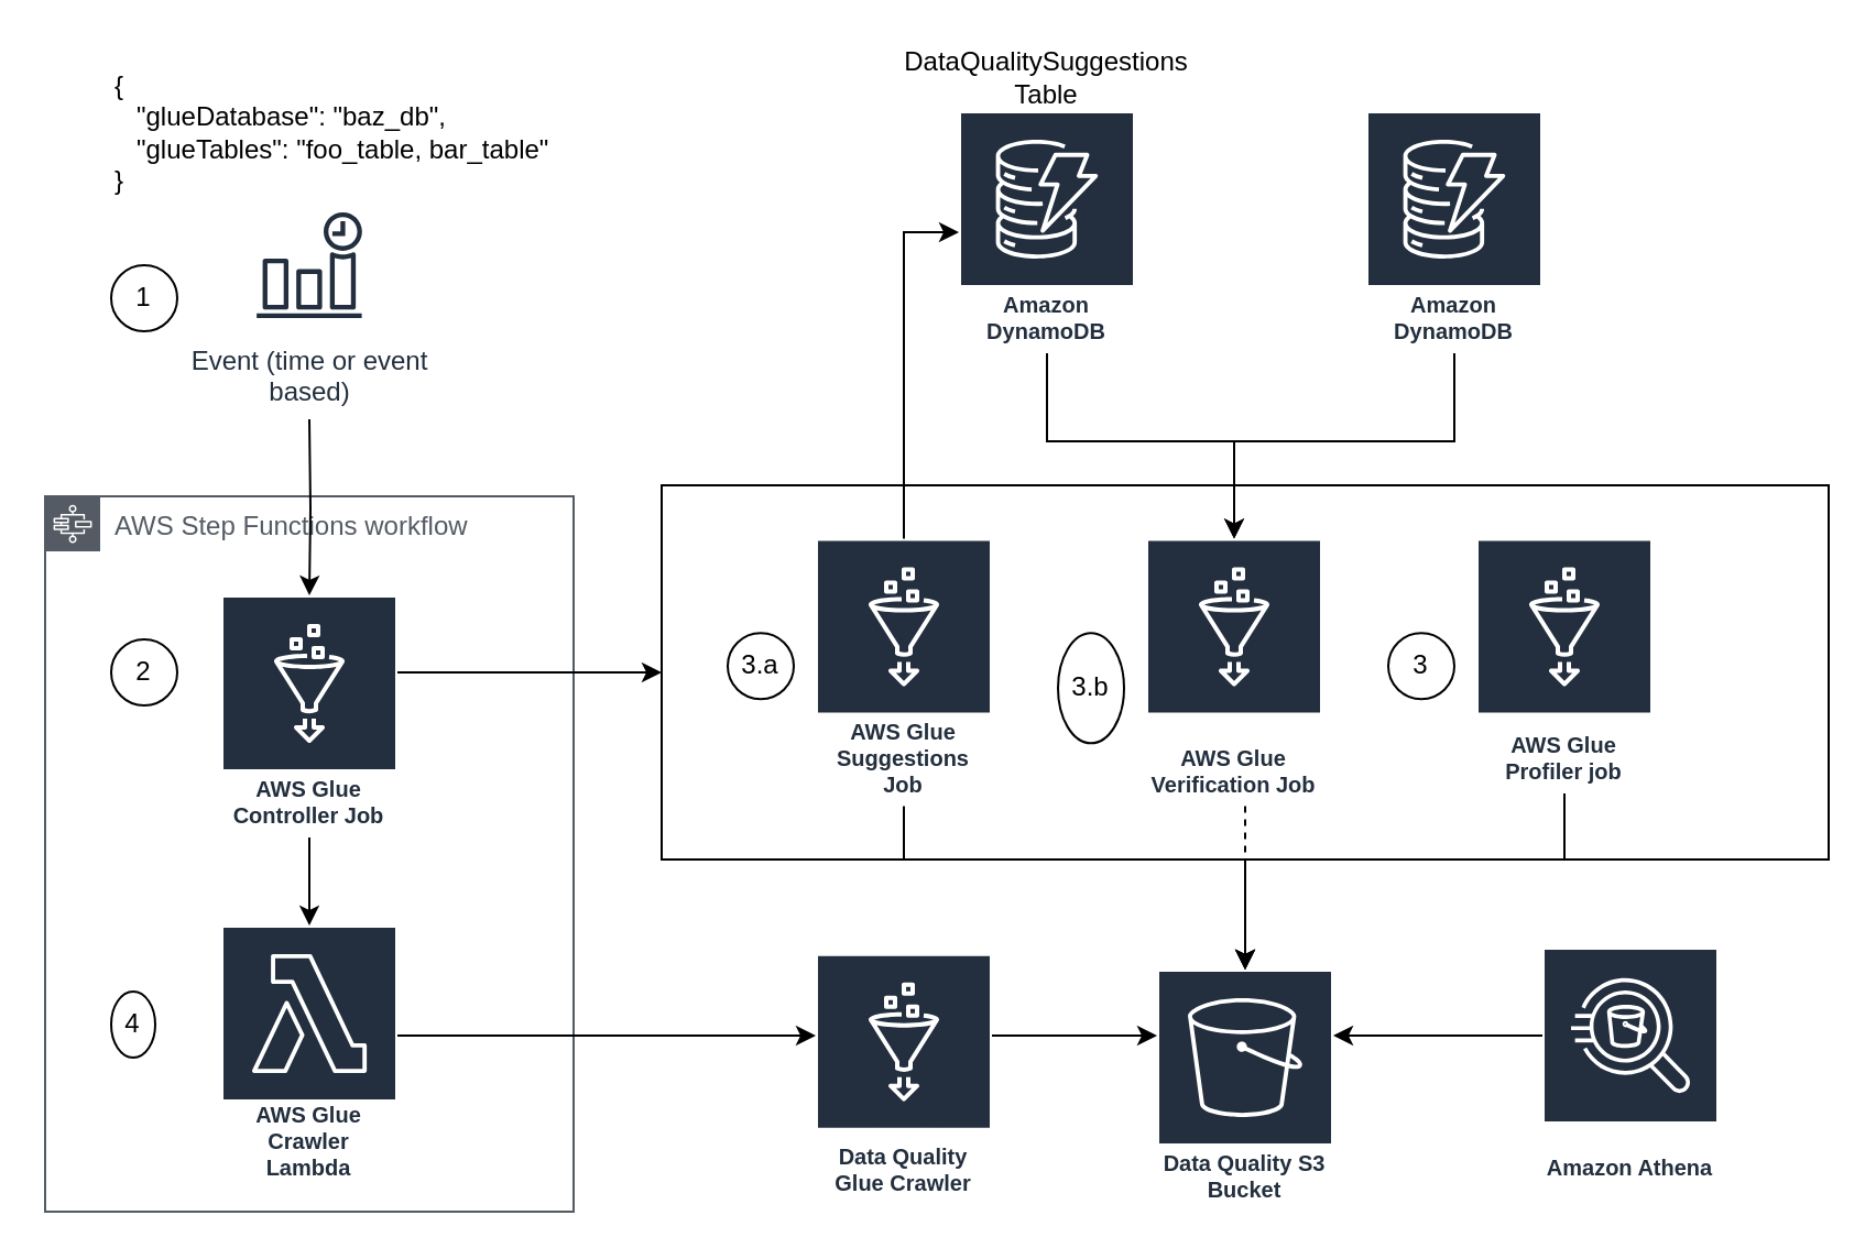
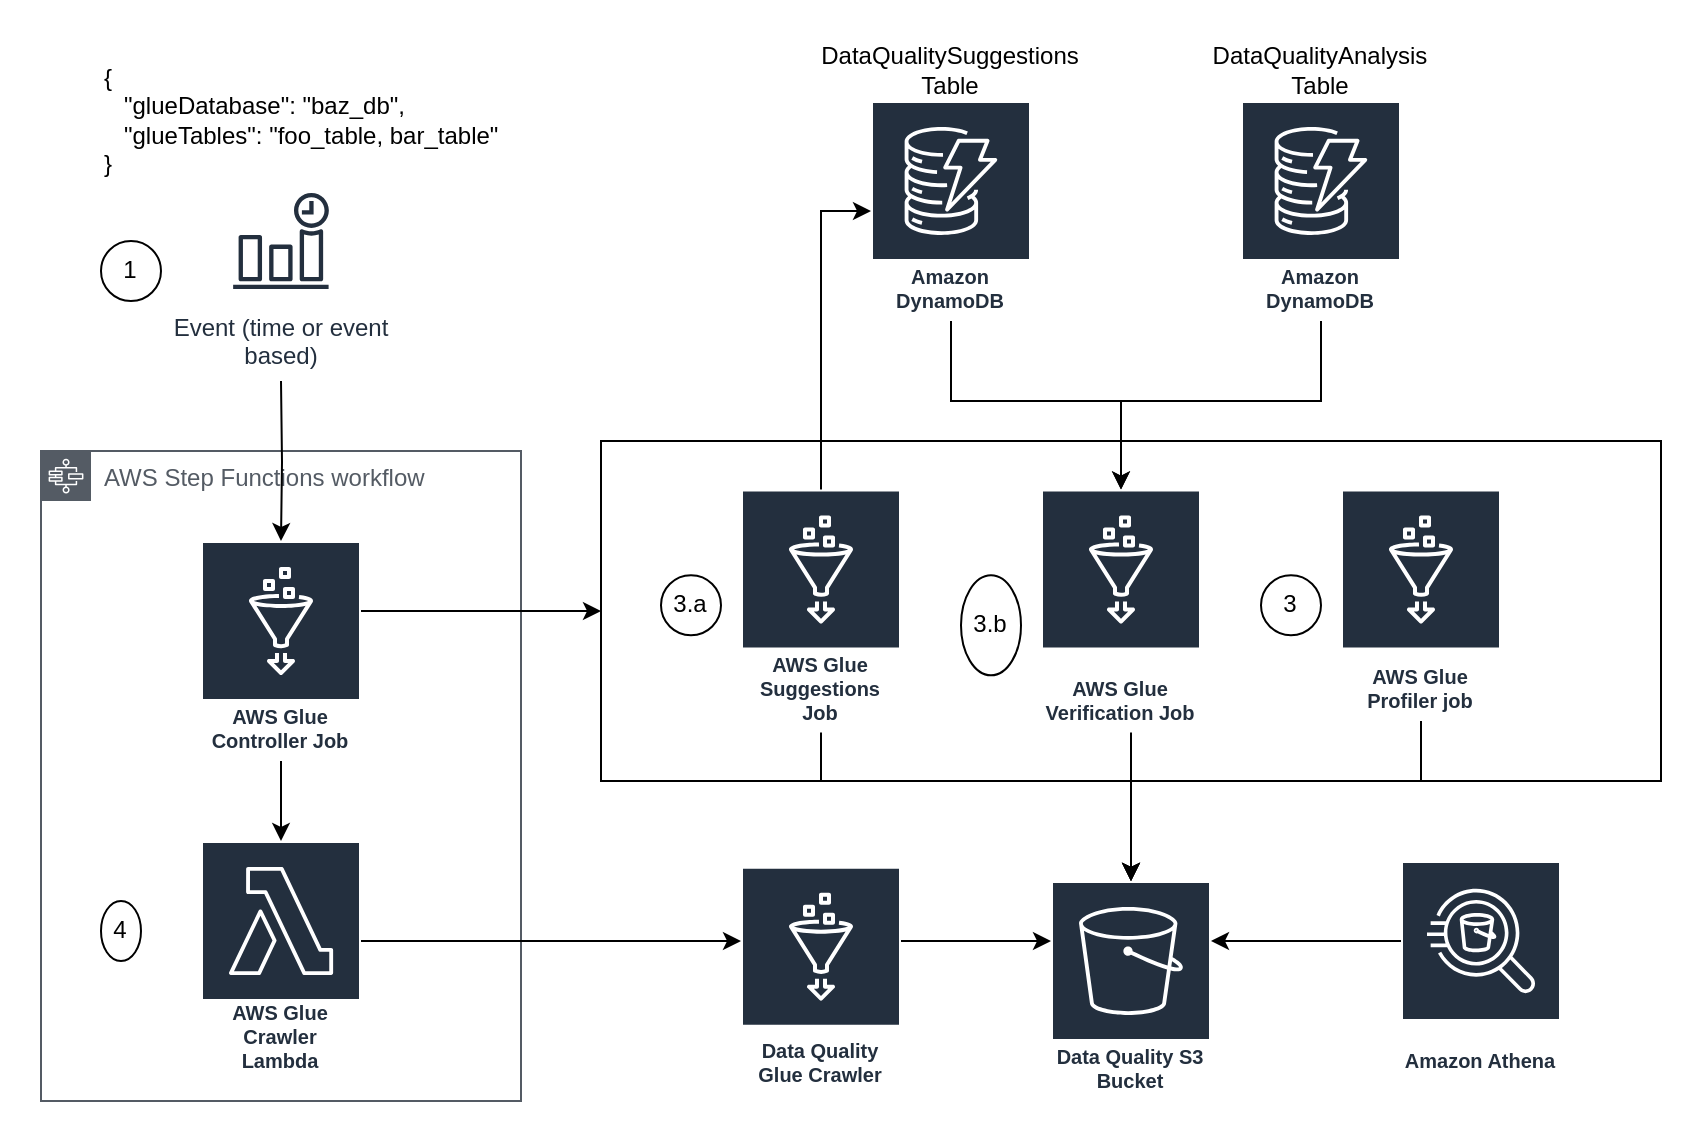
  <mxCell id="0" />
  <mxCell id="1" parent="0" />
  <mxCell id="2" value="AWS Step Functions workflow" style="outlineConnect=0;gradientColor=none;html=1;whiteSpace=wrap;fontSize=12;fontStyle=0;shape=mxgraph.aws4.group;grIcon=mxgraph.aws4.group_aws_step_functions_workflow;strokeColor=#545B64;fillColor=none;verticalAlign=top;align=left;spacingLeft=30;fontColor=#545B64;dashed=0;" vertex="1" parent="1"><mxGeometry x="20" y="225" width="240" height="325" as="geometry" /></mxCell>
  <mxCell id="3" style="edgeStyle=orthogonalEdgeStyle;rounded=0;orthogonalLoop=1;jettySize=auto;html=1;" edge="1" parent="1" target="12"><mxGeometry relative="1" as="geometry"><mxPoint x="140" y="190" as="sourcePoint" /></mxGeometry></mxCell>
  <mxCell id="4" value="Event (time or event&lt;br&gt;based)" style="outlineConnect=0;fontColor=#232F3E;gradientColor=none;strokeColor=#232F3E;fillColor=#ffffff;dashed=0;verticalLabelPosition=bottom;verticalAlign=top;align=center;html=1;fontSize=12;fontStyle=0;aspect=fixed;shape=mxgraph.aws4.resourceIcon;resIcon=mxgraph.aws4.event_time_based;" vertex="1" parent="1"><mxGeometry x="110" y="90" width="60" height="60" as="geometry" /></mxCell>
  <mxCell id="5" style="edgeStyle=orthogonalEdgeStyle;rounded=0;orthogonalLoop=1;jettySize=auto;html=1;" edge="1" parent="1" source="6"><mxGeometry relative="1" as="geometry"><mxPoint x="370" y="470" as="targetPoint" /><Array as="points"><mxPoint x="330" y="470" /><mxPoint x="330" y="470" /></Array></mxGeometry></mxCell>
  <mxCell id="6" value="AWS Glue Crawler Lambda" style="outlineConnect=0;fontColor=#232F3E;gradientColor=none;strokeColor=#ffffff;fillColor=#232F3E;dashed=0;verticalLabelPosition=middle;verticalAlign=bottom;align=center;html=1;whiteSpace=wrap;fontSize=10;fontStyle=1;spacing=3;shape=mxgraph.aws4.productIcon;prIcon=mxgraph.aws4.lambda;" vertex="1" parent="1"><mxGeometry x="100" y="420" width="80" height="120" as="geometry" /></mxCell>
  <mxCell id="7" style="edgeStyle=orthogonalEdgeStyle;rounded=0;orthogonalLoop=1;jettySize=auto;html=1;" edge="1" parent="1" source="8" target="18"><mxGeometry relative="1" as="geometry"><Array as="points"><mxPoint x="475" y="200" /><mxPoint x="560" y="200" /></Array></mxGeometry></mxCell>
  <mxCell id="8" value="Amazon DynamoDB" style="outlineConnect=0;fontColor=#232F3E;gradientColor=none;strokeColor=#ffffff;fillColor=#232F3E;dashed=0;verticalLabelPosition=middle;verticalAlign=bottom;align=center;html=1;whiteSpace=wrap;fontSize=10;fontStyle=1;spacing=3;shape=mxgraph.aws4.productIcon;prIcon=mxgraph.aws4.dynamodb;" vertex="1" parent="1"><mxGeometry x="435" y="50" width="80" height="110" as="geometry" /></mxCell>
  <mxCell id="9" value="Data Quality S3 Bucket" style="outlineConnect=0;fontColor=#232F3E;gradientColor=none;strokeColor=#ffffff;fillColor=#232F3E;dashed=0;verticalLabelPosition=middle;verticalAlign=bottom;align=center;html=1;whiteSpace=wrap;fontSize=10;fontStyle=1;spacing=3;shape=mxgraph.aws4.productIcon;prIcon=mxgraph.aws4.s3;" vertex="1" parent="1"><mxGeometry x="525" y="440" width="80" height="110" as="geometry" /></mxCell>
  <mxCell id="10" style="edgeStyle=orthogonalEdgeStyle;rounded=0;orthogonalLoop=1;jettySize=auto;html=1;" edge="1" parent="1" source="12" target="6"><mxGeometry relative="1" as="geometry" /></mxCell>
  <mxCell id="11" style="edgeStyle=orthogonalEdgeStyle;rounded=0;orthogonalLoop=1;jettySize=auto;html=1;" edge="1" parent="1" source="12" target="16"><mxGeometry relative="1" as="geometry"><Array as="points"><mxPoint x="210" y="305" /><mxPoint x="210" y="305" /></Array></mxGeometry></mxCell>
  <mxCell id="12" value="AWS Glue Controller Job" style="outlineConnect=0;fontColor=#232F3E;gradientColor=none;strokeColor=#ffffff;fillColor=#232F3E;dashed=0;verticalLabelPosition=middle;verticalAlign=bottom;align=center;html=1;whiteSpace=wrap;fontSize=10;fontStyle=1;spacing=3;shape=mxgraph.aws4.productIcon;prIcon=mxgraph.aws4.glue;" vertex="1" parent="1"><mxGeometry x="100" y="270" width="80" height="110" as="geometry" /></mxCell>
  <mxCell id="13" style="edgeStyle=orthogonalEdgeStyle;rounded=0;orthogonalLoop=1;jettySize=auto;html=1;" edge="1" parent="1" source="14" target="18"><mxGeometry relative="1" as="geometry"><Array as="points"><mxPoint x="660" y="200" /><mxPoint x="560" y="200" /></Array></mxGeometry></mxCell>
  <mxCell id="14" value="Amazon DynamoDB" style="outlineConnect=0;fontColor=#232F3E;gradientColor=none;strokeColor=#ffffff;fillColor=#232F3E;dashed=0;verticalLabelPosition=middle;verticalAlign=bottom;align=center;html=1;whiteSpace=wrap;fontSize=10;fontStyle=1;spacing=3;shape=mxgraph.aws4.productIcon;prIcon=mxgraph.aws4.dynamodb;" vertex="1" parent="1"><mxGeometry x="620" y="50" width="80" height="110" as="geometry" /></mxCell>
  <mxCell id="15" value="" style="group" vertex="1" connectable="0" parent="1"><mxGeometry x="300" y="220" width="530" height="170" as="geometry" /></mxCell>
  <mxCell id="16" value="" style="rounded=0;whiteSpace=wrap;html=1;fillColor=none;" vertex="1" parent="15"><mxGeometry width="530" height="170" as="geometry" /></mxCell>
  <mxCell id="17" value="AWS Glue Suggestions Job" style="outlineConnect=0;fontColor=#232F3E;gradientColor=none;strokeColor=#ffffff;fillColor=#232F3E;dashed=0;verticalLabelPosition=middle;verticalAlign=bottom;align=center;html=1;whiteSpace=wrap;fontSize=10;fontStyle=1;spacing=3;shape=mxgraph.aws4.productIcon;prIcon=mxgraph.aws4.glue;" vertex="1" parent="15"><mxGeometry x="70" y="24.286" width="80" height="121.429" as="geometry" /></mxCell>
  <mxCell id="18" value="AWS Glue Verification Job" style="outlineConnect=0;fontColor=#232F3E;gradientColor=none;strokeColor=#ffffff;fillColor=#232F3E;dashed=0;verticalLabelPosition=middle;verticalAlign=bottom;align=center;html=1;whiteSpace=wrap;fontSize=10;fontStyle=1;spacing=3;shape=mxgraph.aws4.productIcon;prIcon=mxgraph.aws4.glue;" vertex="1" parent="15"><mxGeometry x="220" y="24.286" width="80" height="121.429" as="geometry" /></mxCell>
  <mxCell id="19" value="AWS Glue Profiler job" style="outlineConnect=0;fontColor=#232F3E;gradientColor=none;strokeColor=#ffffff;fillColor=#232F3E;dashed=0;verticalLabelPosition=middle;verticalAlign=bottom;align=center;html=1;whiteSpace=wrap;fontSize=10;fontStyle=1;spacing=3;shape=mxgraph.aws4.productIcon;prIcon=mxgraph.aws4.glue;" vertex="1" parent="15"><mxGeometry x="370" y="24.29" width="80" height="115.71" as="geometry" /></mxCell>
  <mxCell id="20" value="3.a" style="ellipse;whiteSpace=wrap;html=1;aspect=fixed;fillColor=none;" vertex="1" parent="15"><mxGeometry x="30" y="67.14" width="30" height="30" as="geometry" /></mxCell>
  <mxCell id="21" value="3.b" style="ellipse;whiteSpace=wrap;html=1;aspect=fixed;fillColor=none;" vertex="1" parent="15"><mxGeometry x="180" y="67.14" width="30" height="50" as="geometry" /></mxCell>
  <mxCell id="22" value="3" style="ellipse;whiteSpace=wrap;html=1;aspect=fixed;fillColor=none;" vertex="1" parent="15"><mxGeometry x="330" y="67.14" width="30" height="30" as="geometry" /></mxCell>
  <mxCell id="23" style="edgeStyle=orthogonalEdgeStyle;rounded=0;orthogonalLoop=1;jettySize=auto;html=1;" edge="1" parent="1" source="16" target="9"><mxGeometry relative="1" as="geometry" /></mxCell>
  <mxCell id="24" style="edgeStyle=orthogonalEdgeStyle;rounded=0;orthogonalLoop=1;jettySize=auto;html=1;" edge="1" parent="1" source="17" target="8"><mxGeometry relative="1" as="geometry"><Array as="points"><mxPoint x="410" y="105" /></Array></mxGeometry></mxCell>
  <mxCell id="25" style="edgeStyle=orthogonalEdgeStyle;rounded=0;orthogonalLoop=1;jettySize=auto;html=1;" edge="1" parent="1" source="17" target="9"><mxGeometry relative="1" as="geometry"><Array as="points"><mxPoint x="410" y="390" /><mxPoint x="565" y="390" /></Array></mxGeometry></mxCell>
  <mxCell id="26" style="edgeStyle=orthogonalEdgeStyle;rounded=0;orthogonalLoop=1;jettySize=auto;html=1;" edge="1" parent="1" source="19" target="9"><mxGeometry relative="1" as="geometry"><Array as="points"><mxPoint x="710" y="390" /><mxPoint x="565" y="390" /></Array></mxGeometry></mxCell>
- <mxCell id="27" style="edgeStyle=orthogonalEdgeStyle;rounded=0;orthogonalLoop=1;jettySize=auto;html=1;dashed=1;" edge="1" parent="1" source="18" target="9"><mxGeometry relative="1" as="geometry"><Array as="points"><mxPoint x="565" y="390" /><mxPoint x="565" y="390" /></Array></mxGeometry></mxCell>
+ <mxCell id="27" style="edgeStyle=orthogonalEdgeStyle;rounded=0;orthogonalLoop=1;jettySize=auto;html=1;" edge="1" parent="1" source="18" target="9"><mxGeometry relative="1" as="geometry"><Array as="points"><mxPoint x="565" y="390" /><mxPoint x="565" y="390" /></Array></mxGeometry></mxCell>
  <mxCell id="28" style="edgeStyle=orthogonalEdgeStyle;rounded=0;orthogonalLoop=1;jettySize=auto;html=1;" edge="1" parent="1" source="29" target="9"><mxGeometry relative="1" as="geometry"><Array as="points"><mxPoint x="500" y="470" /><mxPoint x="500" y="470" /></Array></mxGeometry></mxCell>
  <mxCell id="29" value="Data Quality Glue Crawler" style="outlineConnect=0;fontColor=#232F3E;gradientColor=none;strokeColor=#ffffff;fillColor=#232F3E;dashed=0;verticalLabelPosition=middle;verticalAlign=bottom;align=center;html=1;whiteSpace=wrap;fontSize=10;fontStyle=1;spacing=3;shape=mxgraph.aws4.productIcon;prIcon=mxgraph.aws4.glue;" vertex="1" parent="1"><mxGeometry x="370" y="432.857" width="80" height="114.286" as="geometry" /></mxCell>
  <mxCell id="30" style="edgeStyle=orthogonalEdgeStyle;rounded=0;orthogonalLoop=1;jettySize=auto;html=1;" edge="1" parent="1" source="31" target="9"><mxGeometry relative="1" as="geometry"><Array as="points"><mxPoint x="680" y="470" /><mxPoint x="680" y="470" /></Array></mxGeometry></mxCell>
  <mxCell id="31" value="Amazon Athena" style="outlineConnect=0;fontColor=#232F3E;gradientColor=none;strokeColor=#ffffff;fillColor=#232F3E;dashed=0;verticalLabelPosition=middle;verticalAlign=bottom;align=center;html=1;whiteSpace=wrap;fontSize=10;fontStyle=1;spacing=3;shape=mxgraph.aws4.productIcon;prIcon=mxgraph.aws4.athena;" vertex="1" parent="1"><mxGeometry x="700" y="430" width="80" height="110" as="geometry" /></mxCell>
+ <mxCell id="32" value="DataQualityAnalysis Table" style="rounded=0;whiteSpace=wrap;html=1;fillColor=none;strokeColor=none;" vertex="1" parent="1"><mxGeometry x="605" y="20" width="110" height="30" as="geometry" /></mxCell>
  <mxCell id="33" value="{&lt;br&gt;&amp;nbsp; &amp;nbsp;&quot;glueDatabase&quot;: &quot;baz_db&quot;,&lt;br&gt;&amp;nbsp; &amp;nbsp;&quot;glueTables&quot;: &quot;foo_table, bar_table&quot;&lt;br&gt;}" style="rounded=0;whiteSpace=wrap;html=1;fillColor=none;align=left;strokeColor=none;" vertex="1" parent="1"><mxGeometry x="50" y="30" width="220" height="60" as="geometry" /></mxCell>
  <mxCell id="34" value="DataQualitySuggestions Table" style="rounded=0;whiteSpace=wrap;html=1;fillColor=none;strokeColor=none;" vertex="1" parent="1"><mxGeometry x="420" y="20" width="110" height="30" as="geometry" /></mxCell>
  <mxCell id="35" value="1" style="ellipse;whiteSpace=wrap;html=1;aspect=fixed;fillColor=none;" vertex="1" parent="1"><mxGeometry x="50" y="120" width="30" height="30" as="geometry" /></mxCell>
- <mxCell id="36" value="2" style="ellipse;whiteSpace=wrap;html=1;aspect=fixed;fillColor=none;" vertex="1" parent="1"><mxGeometry x="50" y="290" width="30" height="30" as="geometry" /></mxCell>
  <mxCell id="37" value="4" style="ellipse;whiteSpace=wrap;html=1;aspect=fixed;fillColor=none;" vertex="1" parent="1"><mxGeometry x="50" y="450" width="20" height="30" as="geometry" /></mxCell>
